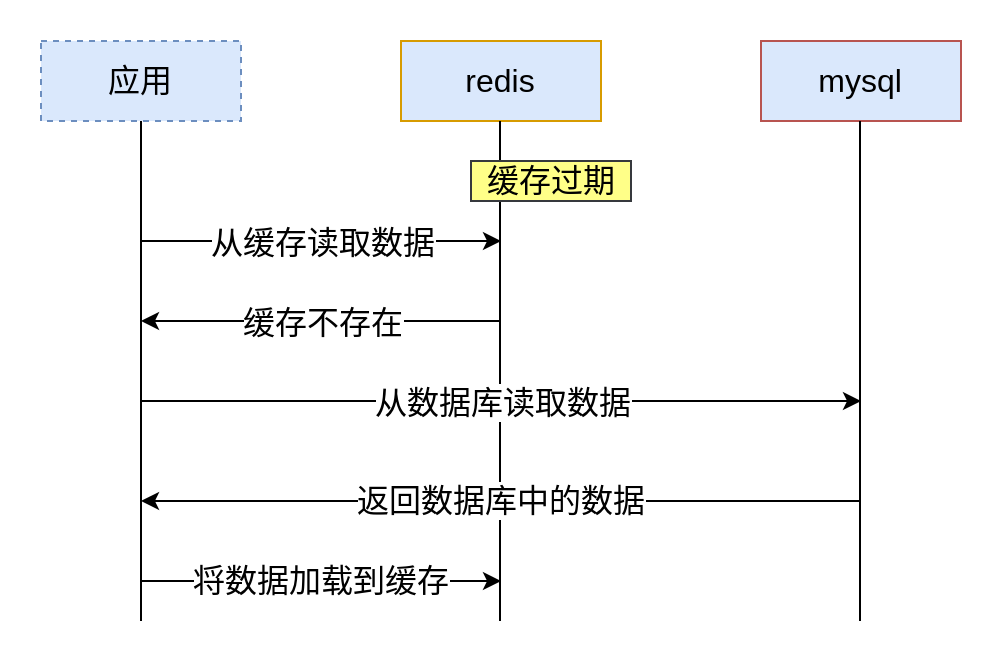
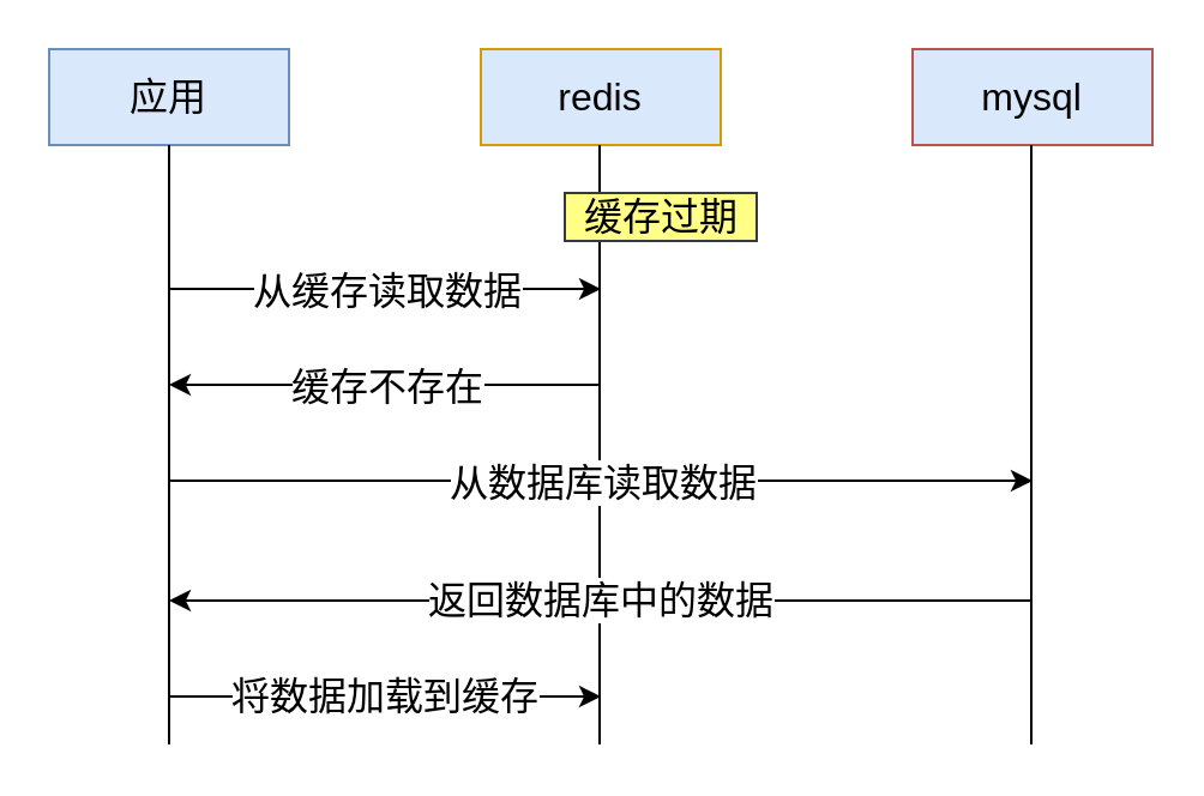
  <mxCell id="0" />
  <mxCell id="1" parent="0" />
- <mxCell id="2" value="应用" style="rounded=0;whiteSpace=wrap;html=1;fontSize=16;fillColor=#dae8fc;strokeColor=#6c8ebf;dashed=1;" vertex="1" parent="1"><mxGeometry x="20" y="20" width="100" height="40" as="geometry" /></mxCell>
+ <mxCell id="2" value="应用" style="rounded=0;whiteSpace=wrap;html=1;fontSize=16;fillColor=#dae8fc;strokeColor=#6c8ebf;" vertex="1" parent="1"><mxGeometry x="20" y="20" width="100" height="40" as="geometry" /></mxCell>
  <mxCell id="3" value="redis" style="rounded=0;whiteSpace=wrap;html=1;fontSize=16;fillColor=#dae8fc;strokeColor=#d79b00;" vertex="1" parent="1"><mxGeometry x="200" y="20" width="100" height="40" as="geometry" /></mxCell>
  <mxCell id="4" value="mysql" style="rounded=0;whiteSpace=wrap;html=1;fontSize=16;fillColor=#dae8fc;strokeColor=#b85450;" vertex="1" parent="1"><mxGeometry x="380" y="20" width="100" height="40" as="geometry" /></mxCell>
  <mxCell id="5" value="" style="endArrow=none;html=1;entryX=0.5;entryY=1;entryDx=0;entryDy=0;fontSize=16;" edge="1" parent="1" target="2"><mxGeometry width="50" height="50" relative="1" as="geometry"><mxPoint x="70" y="310" as="sourcePoint" /><mxPoint x="80" y="70" as="targetPoint" /></mxGeometry></mxCell>
  <mxCell id="6" value="" style="endArrow=none;html=1;entryX=0.5;entryY=1;entryDx=0;entryDy=0;fontSize=16;" edge="1" parent="1"><mxGeometry width="50" height="50" relative="1" as="geometry"><mxPoint x="249.5" y="310" as="sourcePoint" /><mxPoint x="249.5" y="60" as="targetPoint" /></mxGeometry></mxCell>
  <mxCell id="7" value="" style="endArrow=none;html=1;entryX=0.5;entryY=1;entryDx=0;entryDy=0;fontSize=16;" edge="1" parent="1"><mxGeometry width="50" height="50" relative="1" as="geometry"><mxPoint x="429.5" y="310" as="sourcePoint" /><mxPoint x="429.5" y="60" as="targetPoint" /></mxGeometry></mxCell>
  <mxCell id="8" value="" style="endArrow=classic;html=1;fontSize=16;" edge="1" parent="1"><mxGeometry width="50" height="50" relative="1" as="geometry"><mxPoint x="70" y="120" as="sourcePoint" /><mxPoint x="250" y="120" as="targetPoint" /></mxGeometry></mxCell>
  <mxCell id="9" value="从缓存读取数据" style="edgeLabel;html=1;align=center;verticalAlign=middle;resizable=0;points=[];fontSize=16;" vertex="1" connectable="0" parent="8"><mxGeometry x="0.089" y="4" relative="1" as="geometry"><mxPoint x="-8" y="4" as="offset" /></mxGeometry></mxCell>
  <mxCell id="10" value="" style="endArrow=classic;html=1;fontSize=16;" edge="1" parent="1"><mxGeometry width="50" height="50" relative="1" as="geometry"><mxPoint x="70" y="200" as="sourcePoint" /><mxPoint x="430" y="200" as="targetPoint" /></mxGeometry></mxCell>
  <mxCell id="11" value="从数据库读取数据" style="edgeLabel;html=1;align=center;verticalAlign=middle;resizable=0;points=[];fontSize=16;" vertex="1" connectable="0" parent="10"><mxGeometry x="0.089" y="4" relative="1" as="geometry"><mxPoint x="-16" y="4" as="offset" /></mxGeometry></mxCell>
  <mxCell id="12" value="" style="endArrow=classic;html=1;fontSize=16;" edge="1" parent="1"><mxGeometry width="50" height="50" relative="1" as="geometry"><mxPoint x="250" y="160" as="sourcePoint" /><mxPoint x="70" y="160" as="targetPoint" /></mxGeometry></mxCell>
  <mxCell id="13" value="缓存不存在" style="edgeLabel;html=1;align=center;verticalAlign=middle;resizable=0;points=[];fontSize=16;" vertex="1" connectable="0" parent="12"><mxGeometry x="-0.333" relative="1" as="geometry"><mxPoint x="-30" as="offset" /></mxGeometry></mxCell>
  <mxCell id="14" value="返回数据库中的数据" style="endArrow=classic;html=1;fontSize=16;" edge="1" parent="1"><mxGeometry width="50" height="50" relative="1" as="geometry"><mxPoint x="430" y="250" as="sourcePoint" /><mxPoint x="70" y="250" as="targetPoint" /><mxPoint as="offset" /></mxGeometry></mxCell>
  <mxCell id="15" value="将数据加载到缓存" style="endArrow=classic;html=1;fontSize=16;" edge="1" parent="1"><mxGeometry width="50" height="50" relative="1" as="geometry"><mxPoint x="70" y="290" as="sourcePoint" /><mxPoint x="250" y="290" as="targetPoint" /></mxGeometry></mxCell>
  <mxCell id="16" value="缓存过期" style="text;html=1;align=center;verticalAlign=middle;resizable=0;points=[];autosize=1;fontSize=16;fillColor=#ffff88;strokeColor=#36393d;" vertex="1" parent="1"><mxGeometry x="235" y="80" width="80" height="20" as="geometry" /></mxCell>
